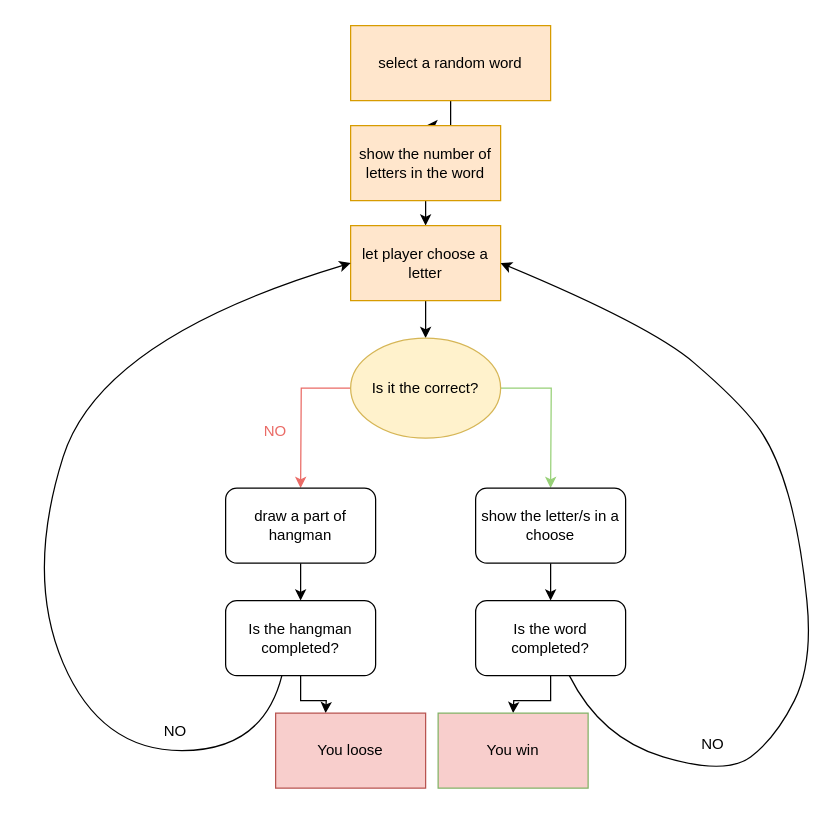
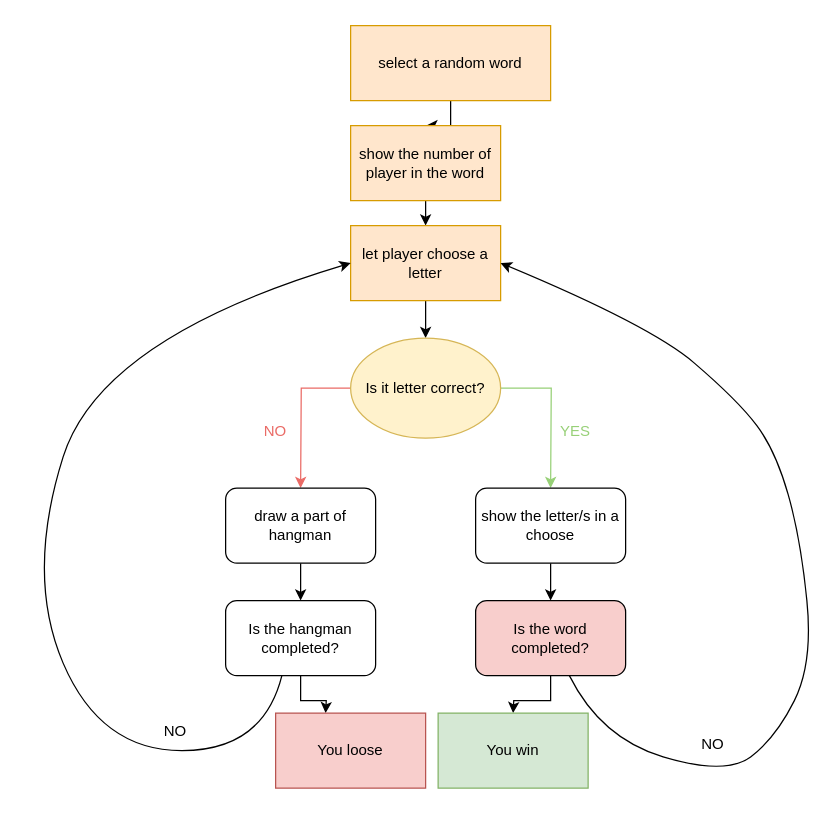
  <mxCell id="0" />
  <mxCell id="1" parent="0" />
  <mxCell id="2" style="edgeStyle=orthogonalEdgeStyle;rounded=0;orthogonalLoop=1;jettySize=auto;html=1;" edge="1" parent="1" source="3"><mxGeometry relative="1" as="geometry"><mxPoint x="340" y="100" as="targetPoint" /></mxGeometry></mxCell>
  <mxCell id="3" value="select a random word" style="rounded=0;whiteSpace=wrap;html=1;fillColor=#ffe6cc;strokeColor=#d79b00;" vertex="1" parent="1"><mxGeometry x="280" y="20" width="160" height="60" as="geometry" /></mxCell>
  <mxCell id="4" style="edgeStyle=orthogonalEdgeStyle;rounded=0;orthogonalLoop=1;jettySize=auto;html=1;" edge="1" parent="1" source="5"><mxGeometry relative="1" as="geometry"><mxPoint x="340" y="180" as="targetPoint" /></mxGeometry></mxCell>
- <mxCell id="5" value="show the number of letters in the word" style="rounded=0;whiteSpace=wrap;html=1;fillColor=#ffe6cc;strokeColor=#d79b00;" vertex="1" parent="1"><mxGeometry x="280" y="100" width="120" height="60" as="geometry" /></mxCell>
+ <mxCell id="5" value="show the number of player in the word" style="rounded=0;whiteSpace=wrap;html=1;fillColor=#ffe6cc;strokeColor=#d79b00;" vertex="1" parent="1"><mxGeometry x="280" y="100" width="120" height="60" as="geometry" /></mxCell>
  <mxCell id="6" style="edgeStyle=orthogonalEdgeStyle;rounded=0;orthogonalLoop=1;jettySize=auto;html=1;" edge="1" parent="1" source="7"><mxGeometry relative="1" as="geometry"><mxPoint x="340" y="270" as="targetPoint" /></mxGeometry></mxCell>
  <mxCell id="7" value="let player choose a letter" style="rounded=0;whiteSpace=wrap;html=1;fillColor=#ffe6cc;strokeColor=#d79b00;" vertex="1" parent="1"><mxGeometry x="280" y="180" width="120" height="60" as="geometry" /></mxCell>
  <mxCell id="8" style="edgeStyle=orthogonalEdgeStyle;rounded=0;orthogonalLoop=1;jettySize=auto;html=1;strokeColor=#EA6B66;exitX=0;exitY=0.5;exitDx=0;exitDy=0;" edge="1" parent="1" source="10"><mxGeometry relative="1" as="geometry"><mxPoint x="240" y="390" as="targetPoint" /><mxPoint x="270" y="310" as="sourcePoint" /></mxGeometry></mxCell>
  <mxCell id="9" style="edgeStyle=orthogonalEdgeStyle;rounded=0;orthogonalLoop=1;jettySize=auto;html=1;strokeColor=#97D077;" edge="1" parent="1" source="10"><mxGeometry relative="1" as="geometry"><mxPoint x="440" y="390" as="targetPoint" /></mxGeometry></mxCell>
- <mxCell id="10" value="Is it the correct?" style="ellipse;whiteSpace=wrap;html=1;fillColor=#fff2cc;strokeColor=#d6b656;" vertex="1" parent="1"><mxGeometry x="280" y="270" width="120" height="80" as="geometry" /></mxCell>
+ <mxCell id="10" value="Is it letter correct?" style="ellipse;whiteSpace=wrap;html=1;fillColor=#fff2cc;strokeColor=#d6b656;" vertex="1" parent="1"><mxGeometry x="280" y="270" width="120" height="80" as="geometry" /></mxCell>
+ <mxCell id="11" value="&lt;font color=&quot;#97D077&quot;&gt;YES&lt;/font&gt;" style="text;html=1;strokeColor=none;fillColor=none;align=center;verticalAlign=middle;whiteSpace=wrap;rounded=0;" vertex="1" parent="1"><mxGeometry x="430" y="330" width="60" height="30" as="geometry" /></mxCell>
  <mxCell id="12" value="&lt;font color=&quot;#EA6B66&quot;&gt;NO&lt;/font&gt;" style="text;html=1;strokeColor=none;fillColor=none;align=center;verticalAlign=middle;whiteSpace=wrap;rounded=0;" vertex="1" parent="1"><mxGeometry x="190" y="330" width="60" height="30" as="geometry" /></mxCell>
  <mxCell id="13" style="edgeStyle=orthogonalEdgeStyle;rounded=0;orthogonalLoop=1;jettySize=auto;html=1;" edge="1" parent="1" source="14"><mxGeometry relative="1" as="geometry"><mxPoint x="440" y="480" as="targetPoint" /></mxGeometry></mxCell>
  <mxCell id="14" value="show the letter/s in a choose" style="rounded=1;whiteSpace=wrap;html=1;" vertex="1" parent="1"><mxGeometry x="380" y="390" width="120" height="60" as="geometry" /></mxCell>
  <mxCell id="15" style="edgeStyle=orthogonalEdgeStyle;rounded=0;orthogonalLoop=1;jettySize=auto;html=1;" edge="1" parent="1" source="16"><mxGeometry relative="1" as="geometry"><mxPoint x="240" y="480" as="targetPoint" /></mxGeometry></mxCell>
  <mxCell id="16" value="draw a part of hangman" style="rounded=1;whiteSpace=wrap;html=1;" vertex="1" parent="1"><mxGeometry x="180" y="390" width="120" height="60" as="geometry" /></mxCell>
  <mxCell id="17" style="edgeStyle=orthogonalEdgeStyle;rounded=0;orthogonalLoop=1;jettySize=auto;html=1;" edge="1" parent="1" source="18"><mxGeometry relative="1" as="geometry"><mxPoint x="260" y="570" as="targetPoint" /></mxGeometry></mxCell>
  <mxCell id="18" value="Is the hangman completed?" style="rounded=1;whiteSpace=wrap;html=1;" vertex="1" parent="1"><mxGeometry x="180" y="480" width="120" height="60" as="geometry" /></mxCell>
  <mxCell id="19" value="" style="endArrow=none;html=1;curved=1;exitX=0;exitY=0.5;exitDx=0;exitDy=0;startArrow=classic;startFill=1;" edge="1" parent="1" source="7"><mxGeometry width="50" height="50" relative="1" as="geometry"><mxPoint x="257.96" y="217.02" as="sourcePoint" /><mxPoint x="225" y="540" as="targetPoint" /><Array as="points"><mxPoint x="80" y="270" /><mxPoint x="20" y="460" /><mxPoint x="80" y="600" /><mxPoint x="210" y="600" /></Array></mxGeometry></mxCell>
  <mxCell id="20" value="NO" style="text;html=1;strokeColor=none;fillColor=none;align=center;verticalAlign=middle;whiteSpace=wrap;rounded=0;" vertex="1" parent="1"><mxGeometry x="110" y="570" width="60" height="30" as="geometry" /></mxCell>
  <mxCell id="21" value="" style="endArrow=none;html=1;exitX=1;exitY=0.5;exitDx=0;exitDy=0;curved=1;startArrow=classic;startFill=1;" edge="1" parent="1" source="7" target="24"><mxGeometry width="50" height="50" relative="1" as="geometry"><mxPoint x="580" y="240" as="sourcePoint" /><mxPoint x="590" y="430" as="targetPoint" /><Array as="points"><mxPoint x="520" y="260" /><mxPoint x="590" y="320" /><mxPoint x="620" y="360" /><mxPoint x="640" y="430" /><mxPoint x="650" y="530" /><mxPoint x="620" y="590" /><mxPoint x="580" y="620" /><mxPoint x="480" y="590" /></Array></mxGeometry></mxCell>
  <mxCell id="22" value="You loose" style="rounded=0;whiteSpace=wrap;html=1;fillColor=#f8cecc;strokeColor=#b85450;" vertex="1" parent="1"><mxGeometry x="220" y="570" width="120" height="60" as="geometry" /></mxCell>
  <mxCell id="23" style="edgeStyle=orthogonalEdgeStyle;rounded=0;orthogonalLoop=1;jettySize=auto;html=1;" edge="1" parent="1" source="24"><mxGeometry relative="1" as="geometry"><mxPoint x="410" y="570" as="targetPoint" /></mxGeometry></mxCell>
- <mxCell id="24" value="Is the word completed?" style="rounded=1;whiteSpace=wrap;html=1;" vertex="1" parent="1"><mxGeometry x="380" y="480" width="120" height="60" as="geometry" /></mxCell>
+ <mxCell id="24" value="Is the word completed?" style="rounded=1;whiteSpace=wrap;html=1;fillColor=#f8cecc;" vertex="1" parent="1"><mxGeometry x="380" y="480" width="120" height="60" as="geometry" /></mxCell>
  <mxCell id="25" value="NO" style="text;html=1;strokeColor=none;fillColor=none;align=center;verticalAlign=middle;whiteSpace=wrap;rounded=0;" vertex="1" parent="1"><mxGeometry x="540" y="580" width="60" height="30" as="geometry" /></mxCell>
- <mxCell id="26" value="You win" style="rounded=0;whiteSpace=wrap;html=1;fillColor=#f8cecc;strokeColor=#82b366;" vertex="1" parent="1"><mxGeometry x="350" y="570" width="120" height="60" as="geometry" /></mxCell>
+ <mxCell id="26" value="You win" style="rounded=0;whiteSpace=wrap;html=1;fillColor=#d5e8d4;strokeColor=#82b366;" vertex="1" parent="1"><mxGeometry x="350" y="570" width="120" height="60" as="geometry" /></mxCell>
